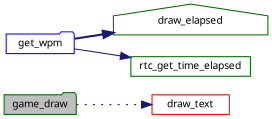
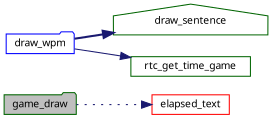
  digraph {
    fontname="Noto Sans"
    rankdir=LR
    node [color=darkgreen fillcolor=white fontname="Noto Sans" fontsize=10 shape=folder style=filled]
    edge [color=midnightblue fontname="Noto Sans" fontsize=10 labelfontname=Helvetica labelfontsize=10]
    n1 [fillcolor=grey75 fontcolor=black height=0.2 label=game_draw width=0.4]
-   n2 [color=red height=0.2 label=draw_text shape=box width=0.4]
-   n3 [color=blue height=0.2 label=get_wpm width=0.4]
-   n4 [height=0.2 label=draw_elapsed shape=house width=0.4]
-   n5 [height=0.2 label=rtc_get_time_elapsed shape=box width=0.4]
+   n2 [color=red height=0.2 label=elapsed_text shape=box width=0.4]
+   n3 [color=blue height=0.2 label=draw_wpm width=0.4]
+   n4 [height=0.2 label=draw_sentence shape=house width=0.4]
+   n5 [height=0.2 label=rtc_get_time_game shape=box width=0.4]
    n1 -> n2 [style=dotted]
    n3 -> n4 [style=bold]
    n3 -> n5 [style=solid]
  }
